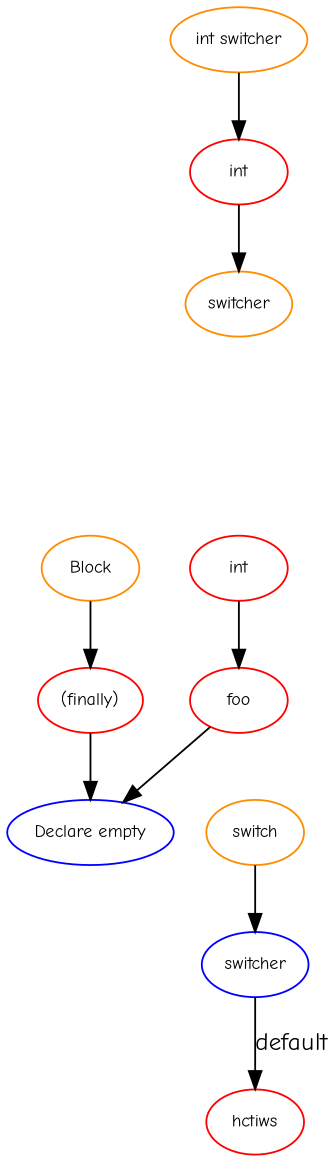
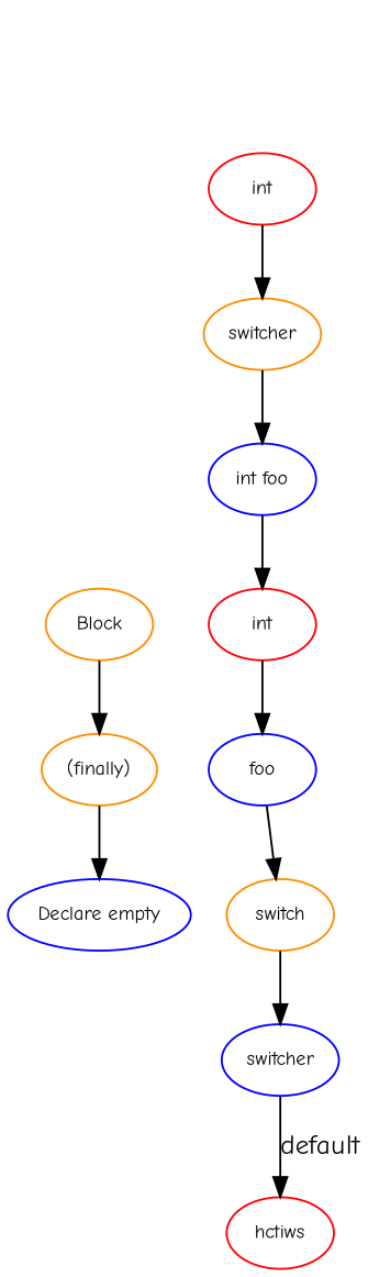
  digraph {
    fontname="Comic Neue"
    node [color=red fontname="Comic Neue" fontsize=10]
    edge [fontname="Comic Neue"]
    n1 [color=darkorange label=switch]
    n2 [color=blue label=switcher]
    n3 [label=hctiws]
    n4 [color=darkorange label=Block]
-   n5 [label="(finally)"]
-   n6 [label=foo]
+   n5 [color=darkorange label="(finally)"]
+   n6 [color=blue label=foo]
    n7 [label=int]
+   n8 [color=blue label="int foo"]
    n9 [color=darkorange label=switcher]
    n10 [label=int]
    n11 [color=blue label="Declare empty"]
-   n12 [color=darkorange label="int switcher"]
    n1 -> n2
    n2 -> n3 [label=default]
    n4 -> n5
    n5 -> n11
-   n6 -> n11
+   n6 -> n1
    n7 -> n6
+   n8 -> n7
+   n9 -> n8
    n10 -> n9
-   n12 -> n10
  }
